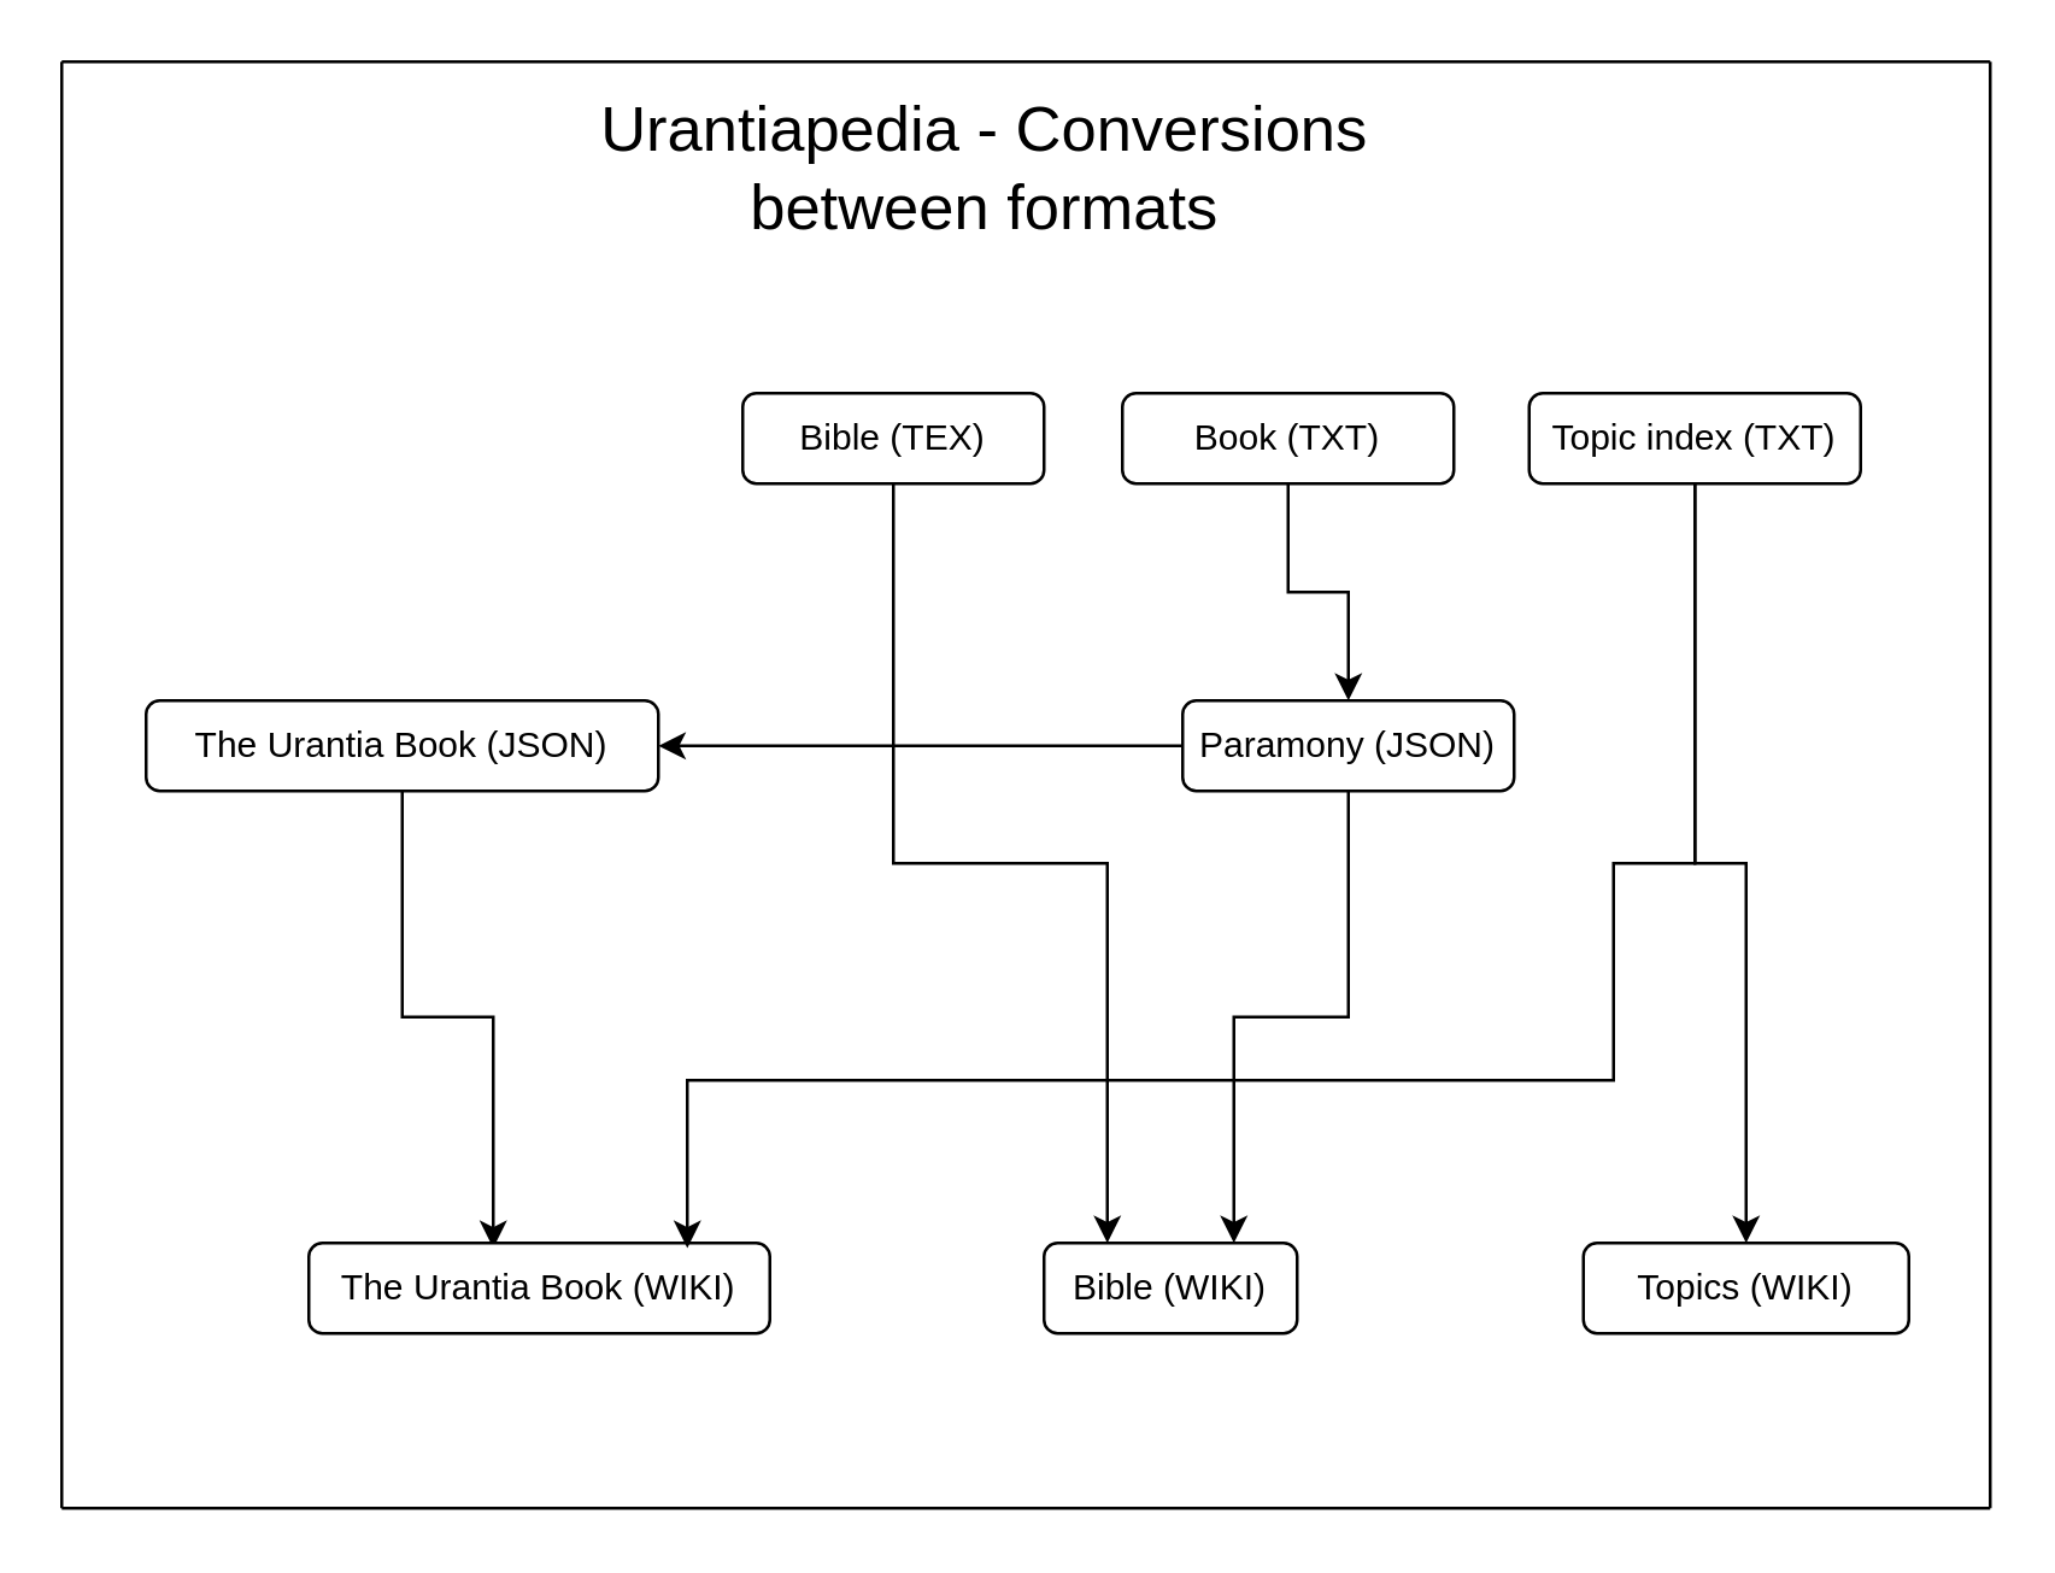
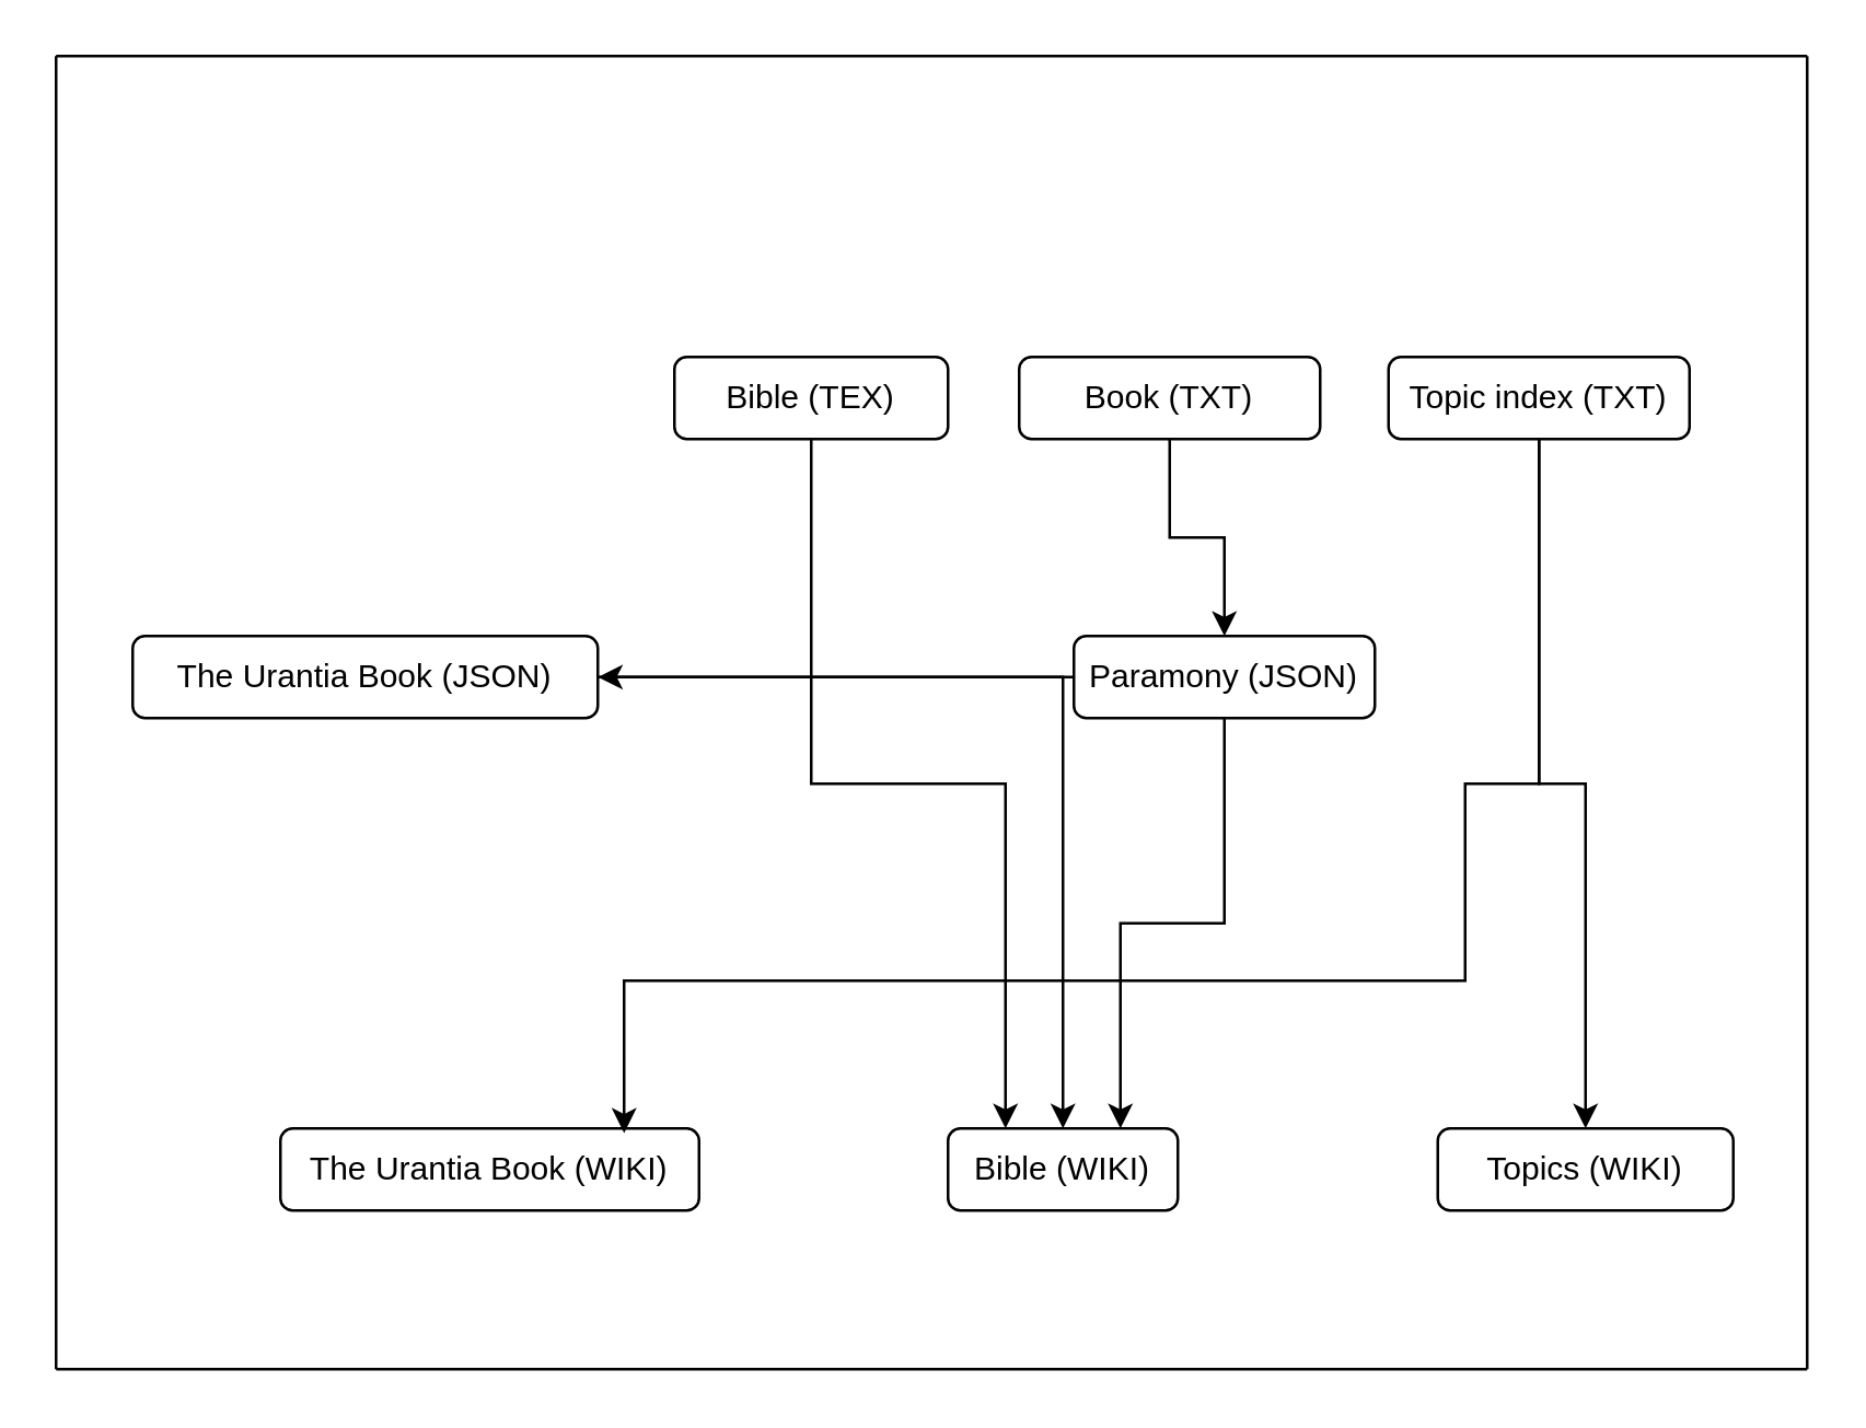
  <mxCell id="0" />
  <mxCell id="1" parent="0" />
  <mxCell id="2" style="edgeStyle=orthogonalEdgeStyle;rounded=0;orthogonalLoop=1;jettySize=auto;html=1;" parent="1" source="3" target="21" edge="1"><mxGeometry relative="1" as="geometry" /></mxCell>
  <mxCell id="3" value="Book (TXT)" style="rounded=1;whiteSpace=wrap;html=1;" parent="1" vertex="1"><mxGeometry x="372" y="130" width="110" height="30" as="geometry" /></mxCell>
  <mxCell id="4" style="edgeStyle=orthogonalEdgeStyle;rounded=0;orthogonalLoop=1;jettySize=auto;html=1;entryX=0.25;entryY=0;entryDx=0;entryDy=0;" parent="1" source="5" target="10" edge="1"><mxGeometry relative="1" as="geometry" /></mxCell>
  <mxCell id="5" value="Bible (TEX)" style="rounded=1;whiteSpace=wrap;html=1;" parent="1" vertex="1"><mxGeometry x="246" y="130" width="100" height="30" as="geometry" /></mxCell>
- <mxCell id="6" style="edgeStyle=orthogonalEdgeStyle;rounded=0;orthogonalLoop=1;jettySize=auto;html=1;entryX=0.4;entryY=0.056;entryDx=0;entryDy=0;entryPerimeter=0;" parent="1" source="7" target="8" edge="1"><mxGeometry relative="1" as="geometry" /></mxCell>
+ <mxCell id="6" style="edgeStyle=orthogonalEdgeStyle;rounded=0;orthogonalLoop=1;jettySize=auto;html=1;" parent="1" source="7" target="10" edge="1"><mxGeometry relative="1" as="geometry" /></mxCell>
  <mxCell id="7" value="The Urantia Book (JSON)" style="rounded=1;whiteSpace=wrap;html=1;" parent="1" vertex="1"><mxGeometry x="48" y="232" width="170" height="30" as="geometry" /></mxCell>
  <mxCell id="8" value="The Urantia Book (WIKI)" style="rounded=1;whiteSpace=wrap;html=1;" parent="1" vertex="1"><mxGeometry x="102" y="412" width="153" height="30" as="geometry" /></mxCell>
- <mxCell id="9" value="&lt;font style=&quot;font-size: 21px&quot;&gt;Urantiapedia - Conversions between formats&lt;/font&gt;" style="text;html=1;strokeColor=none;fillColor=none;align=center;verticalAlign=middle;whiteSpace=wrap;rounded=0;" parent="1" vertex="1"><mxGeometry x="183" y="30" width="287" height="50" as="geometry" /></mxCell>
  <mxCell id="10" value="Bible (WIKI)" style="rounded=1;whiteSpace=wrap;html=1;" parent="1" vertex="1"><mxGeometry x="346" y="412" width="84" height="30" as="geometry" /></mxCell>
  <mxCell id="11" value="" style="endArrow=none;html=1;" parent="1" edge="1"><mxGeometry width="50" height="50" relative="1" as="geometry"><mxPoint x="20" y="20" as="sourcePoint" /><mxPoint x="660" y="20" as="targetPoint" /></mxGeometry></mxCell>
  <mxCell id="12" value="" style="endArrow=none;html=1;" parent="1" edge="1"><mxGeometry width="50" height="50" relative="1" as="geometry"><mxPoint x="20" y="20" as="sourcePoint" /><mxPoint x="20" y="500" as="targetPoint" /></mxGeometry></mxCell>
  <mxCell id="13" value="" style="endArrow=none;html=1;" parent="1" edge="1"><mxGeometry width="50" height="50" relative="1" as="geometry"><mxPoint x="660" y="20" as="sourcePoint" /><mxPoint x="660" y="500" as="targetPoint" /></mxGeometry></mxCell>
  <mxCell id="14" value="" style="endArrow=none;html=1;" parent="1" edge="1"><mxGeometry width="50" height="50" relative="1" as="geometry"><mxPoint x="20" y="500" as="sourcePoint" /><mxPoint x="660" y="500" as="targetPoint" /></mxGeometry></mxCell>
  <mxCell id="15" style="edgeStyle=orthogonalEdgeStyle;rounded=0;orthogonalLoop=1;jettySize=auto;html=1;exitX=0.5;exitY=1;exitDx=0;exitDy=0;entryX=0.5;entryY=0;entryDx=0;entryDy=0;" parent="1" source="16" target="17" edge="1"><mxGeometry relative="1" as="geometry"><Array as="points"><mxPoint x="562" y="286" /><mxPoint x="579" y="286" /></Array></mxGeometry></mxCell>
  <mxCell id="16" value="Topic index (TXT)" style="rounded=1;whiteSpace=wrap;html=1;" parent="1" vertex="1"><mxGeometry x="507" y="130" width="110" height="30" as="geometry" /></mxCell>
  <mxCell id="17" value="Topics (WIKI)" style="rounded=1;whiteSpace=wrap;html=1;" parent="1" vertex="1"><mxGeometry x="525" y="412" width="108" height="30" as="geometry" /></mxCell>
  <mxCell id="18" style="edgeStyle=orthogonalEdgeStyle;rounded=0;orthogonalLoop=1;jettySize=auto;html=1;exitX=0.5;exitY=1;exitDx=0;exitDy=0;entryX=0.821;entryY=0.056;entryDx=0;entryDy=0;entryPerimeter=0;" parent="1" source="16" target="8" edge="1"><mxGeometry relative="1" as="geometry"><mxPoint x="544" y="169" as="sourcePoint" /><mxPoint x="588" y="421" as="targetPoint" /><Array as="points"><mxPoint x="562" y="286" /><mxPoint x="535" y="286" /><mxPoint x="535" y="358" /><mxPoint x="228" y="358" /></Array></mxGeometry></mxCell>
  <mxCell id="19" style="edgeStyle=orthogonalEdgeStyle;rounded=0;orthogonalLoop=1;jettySize=auto;html=1;entryX=0.75;entryY=0;entryDx=0;entryDy=0;" parent="1" source="21" target="10" edge="1"><mxGeometry relative="1" as="geometry" /></mxCell>
  <mxCell id="20" style="edgeStyle=orthogonalEdgeStyle;rounded=0;orthogonalLoop=1;jettySize=auto;html=1;entryX=1;entryY=0.5;entryDx=0;entryDy=0;" parent="1" source="21" target="7" edge="1"><mxGeometry relative="1" as="geometry" /></mxCell>
  <mxCell id="21" value="Paramony (JSON)" style="rounded=1;whiteSpace=wrap;html=1;" parent="1" vertex="1"><mxGeometry x="392" y="232" width="110" height="30" as="geometry" /></mxCell>
